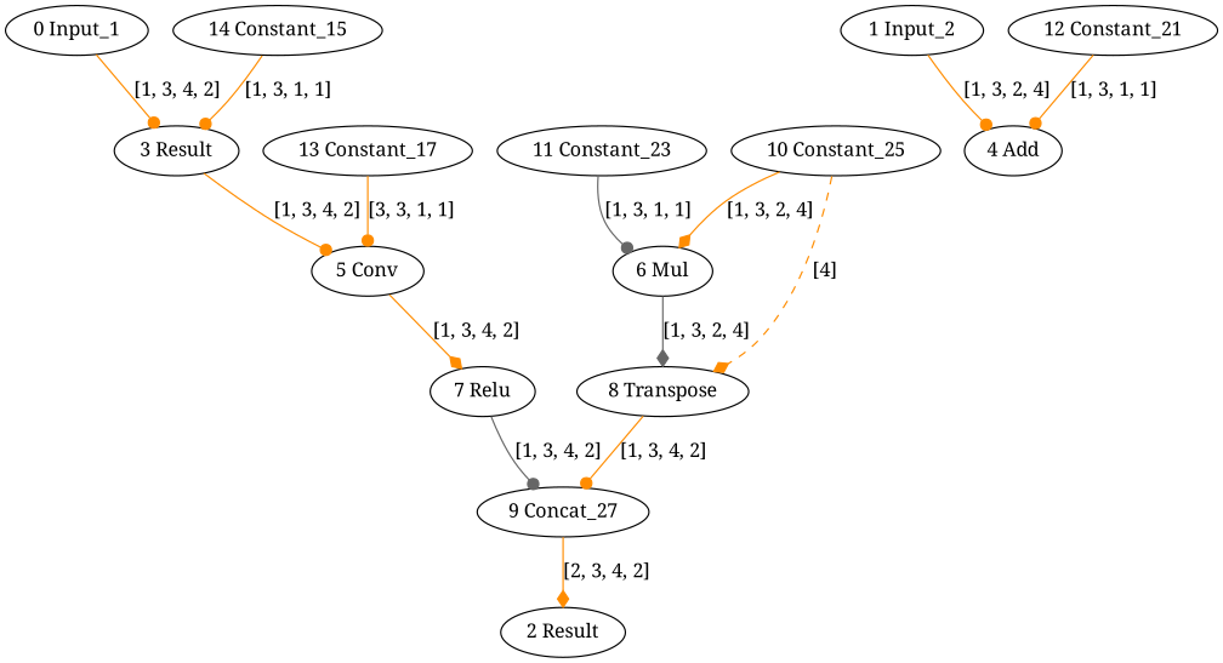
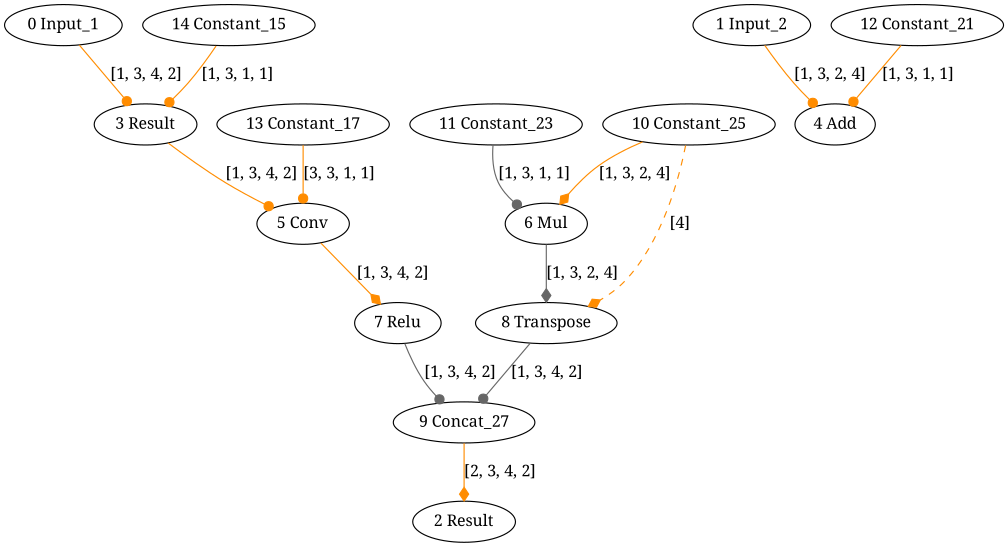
  strict digraph {
    fontname="Noto Serif"
    node [fontname="Noto Serif" type=Constant]
    edge [arrowhead=dot color=darkorange fontname="Noto Serif" style=solid]
    "0 Input_1" [type=nncf_model_input]
    n2 [label="3 Result" type=Subtract]
    "5 Conv" [type=Convolution]
    "1 Input_2" [type=nncf_model_input]
    "4 Add" [type=Add]
    "2 Result" [type=nncf_model_output]
    "7 Relu" [type=Relu]
    "6 Mul" [type=Multiply]
    "8 Transpose" [type=Transpose]
    "9 Concat_27" [type=Concat]
    "10 Constant_25"
    "11 Constant_23"
    "12 Constant_21"
    "13 Constant_17"
    "14 Constant_15"
    "0 Input_1" -> n2 [label="[1, 3, 4, 2]"]
    n2 -> "5 Conv" [label="[1, 3, 4, 2]"]
    "5 Conv" -> "7 Relu" [arrowhead=diamond label="[1, 3, 4, 2]"]
    "1 Input_2" -> "4 Add" [label="[1, 3, 2, 4]"]
    "7 Relu" -> "9 Concat_27" [color=gray40 label="[1, 3, 4, 2]"]
    "6 Mul" -> "8 Transpose" [arrowhead=diamond color=gray40 label="[1, 3, 2, 4]"]
-   "8 Transpose" -> "9 Concat_27" [label="[1, 3, 4, 2]"]
+   "8 Transpose" -> "9 Concat_27" [color=gray40 label="[1, 3, 4, 2]"]
    "9 Concat_27" -> "2 Result" [arrowhead=diamond label="[2, 3, 4, 2]"]
    "10 Constant_25" -> "6 Mul" [arrowhead=diamond label="[1, 3, 2, 4]"]
    "10 Constant_25" -> "8 Transpose" [arrowhead=diamond label="[4]" style=dashed]
    "11 Constant_23" -> "6 Mul" [color=gray40 label="[1, 3, 1, 1]"]
    "12 Constant_21" -> "4 Add" [label="[1, 3, 1, 1]"]
    "13 Constant_17" -> "5 Conv" [label="[3, 3, 1, 1]"]
    "14 Constant_15" -> n2 [label="[1, 3, 1, 1]"]
  }
